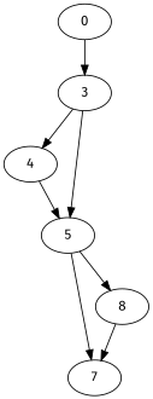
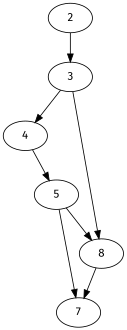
  digraph {
    fontname="Fira Sans"
    node [fontname="Fira Sans"]
    edge [fontname="Fira Sans"]
-   n1 [label=0]
+   n1 [label=2]
    n2 [label=3]
    n3 [label=4]
    n4 [label=8]
    n5 [label=5]
    n6 [label=7]
    n1 -> n2
    n2 -> n3
-   n2 -> n5
+   n2 -> n4
    n3 -> n5
    n4 -> n6
    n5 -> n4
    n5 -> n6
  }
